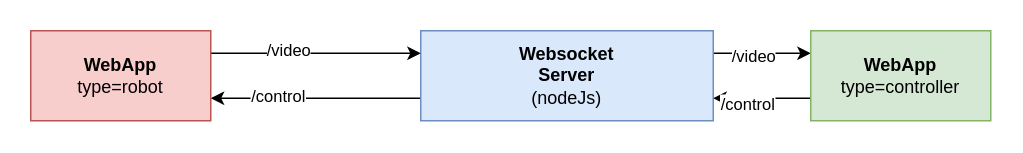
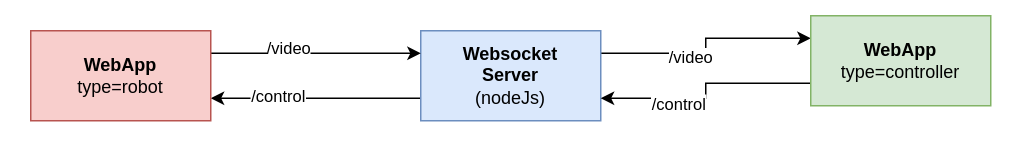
  <mxCell id="0" />
  <mxCell id="1" parent="0" />
  <mxCell id="2" style="edgeStyle=orthogonalEdgeStyle;rounded=0;orthogonalLoop=1;jettySize=auto;html=1;exitX=0;exitY=0.75;exitDx=0;exitDy=0;entryX=1;entryY=0.75;entryDx=0;entryDy=0;" edge="1" parent="1" source="6" target="9"><mxGeometry relative="1" as="geometry" /></mxCell>
  <mxCell id="3" value="/control" style="edgeLabel;html=1;align=center;verticalAlign=middle;resizable=0;points=[];" vertex="1" connectable="0" parent="2"><mxGeometry x="0.374" y="-2" relative="1" as="geometry"><mxPoint as="offset" /></mxGeometry></mxCell>
  <mxCell id="4" style="edgeStyle=orthogonalEdgeStyle;rounded=0;orthogonalLoop=1;jettySize=auto;html=1;exitX=1;exitY=0.25;exitDx=0;exitDy=0;entryX=0;entryY=0.25;entryDx=0;entryDy=0;" edge="1" parent="1" source="6" target="12"><mxGeometry relative="1" as="geometry" /></mxCell>
  <mxCell id="5" value="/video" style="edgeLabel;html=1;align=center;verticalAlign=middle;resizable=0;points=[];" vertex="1" connectable="0" parent="4"><mxGeometry x="-0.214" y="-2" relative="1" as="geometry"><mxPoint as="offset" /></mxGeometry></mxCell>
- <mxCell id="6" value="&lt;b&gt;Websocket&lt;/b&gt;&lt;div&gt;&lt;b&gt;Server&lt;/b&gt;&lt;/div&gt;&lt;div&gt;(nodeJs)&lt;/div&gt;" style="rounded=0;whiteSpace=wrap;html=1;fillColor=#dae8fc;strokeColor=#6c8ebf;" vertex="1" parent="1"><mxGeometry x="280" y="20" width="195" height="60" as="geometry" /></mxCell>
+ <mxCell id="6" value="&lt;b&gt;Websocket&lt;/b&gt;&lt;div&gt;&lt;b&gt;Server&lt;/b&gt;&lt;/div&gt;&lt;div&gt;(nodeJs)&lt;/div&gt;" style="rounded=0;whiteSpace=wrap;html=1;fillColor=#dae8fc;strokeColor=#6c8ebf;" vertex="1" parent="1"><mxGeometry x="280" y="20" width="120" height="60" as="geometry" /></mxCell>
  <mxCell id="7" style="edgeStyle=orthogonalEdgeStyle;rounded=0;orthogonalLoop=1;jettySize=auto;html=1;exitX=1;exitY=0.25;exitDx=0;exitDy=0;entryX=0;entryY=0.25;entryDx=0;entryDy=0;" edge="1" parent="1" source="9" target="6"><mxGeometry relative="1" as="geometry" /></mxCell>
  <mxCell id="8" value="/video" style="edgeLabel;html=1;align=center;verticalAlign=middle;resizable=0;points=[];" vertex="1" connectable="0" parent="7"><mxGeometry x="-0.278" y="3" relative="1" as="geometry"><mxPoint as="offset" /></mxGeometry></mxCell>
  <mxCell id="9" value="&lt;div&gt;&lt;b&gt;WebApp&lt;/b&gt;&lt;/div&gt;type=robot" style="rounded=0;whiteSpace=wrap;html=1;fillColor=#f8cecc;strokeColor=#b85450;" vertex="1" parent="1"><mxGeometry x="20" y="20" width="120" height="60" as="geometry" /></mxCell>
  <mxCell id="10" style="edgeStyle=orthogonalEdgeStyle;rounded=0;orthogonalLoop=1;jettySize=auto;html=1;exitX=0;exitY=0.75;exitDx=0;exitDy=0;entryX=1;entryY=0.75;entryDx=0;entryDy=0;" edge="1" parent="1" source="12" target="6"><mxGeometry relative="1" as="geometry" /></mxCell>
  <mxCell id="11" value="/control" style="edgeLabel;html=1;align=center;verticalAlign=middle;resizable=0;points=[];" vertex="1" connectable="0" parent="10"><mxGeometry x="0.314" y="3" relative="1" as="geometry"><mxPoint as="offset" /></mxGeometry></mxCell>
- <mxCell id="12" value="&lt;div&gt;&lt;b&gt;WebApp&lt;/b&gt;&lt;/div&gt;type=controller" style="rounded=0;whiteSpace=wrap;html=1;fillColor=#d5e8d4;strokeColor=#82b366;" vertex="1" parent="1"><mxGeometry x="540" y="20" width="120" height="60" as="geometry" /></mxCell>
+ <mxCell id="12" value="&lt;div&gt;&lt;b&gt;WebApp&lt;/b&gt;&lt;/div&gt;type=controller" style="rounded=0;whiteSpace=wrap;html=1;fillColor=#d5e8d4;strokeColor=#82b366;" vertex="1" parent="1"><mxGeometry x="540" y="10" width="120" height="60" as="geometry" /></mxCell>
